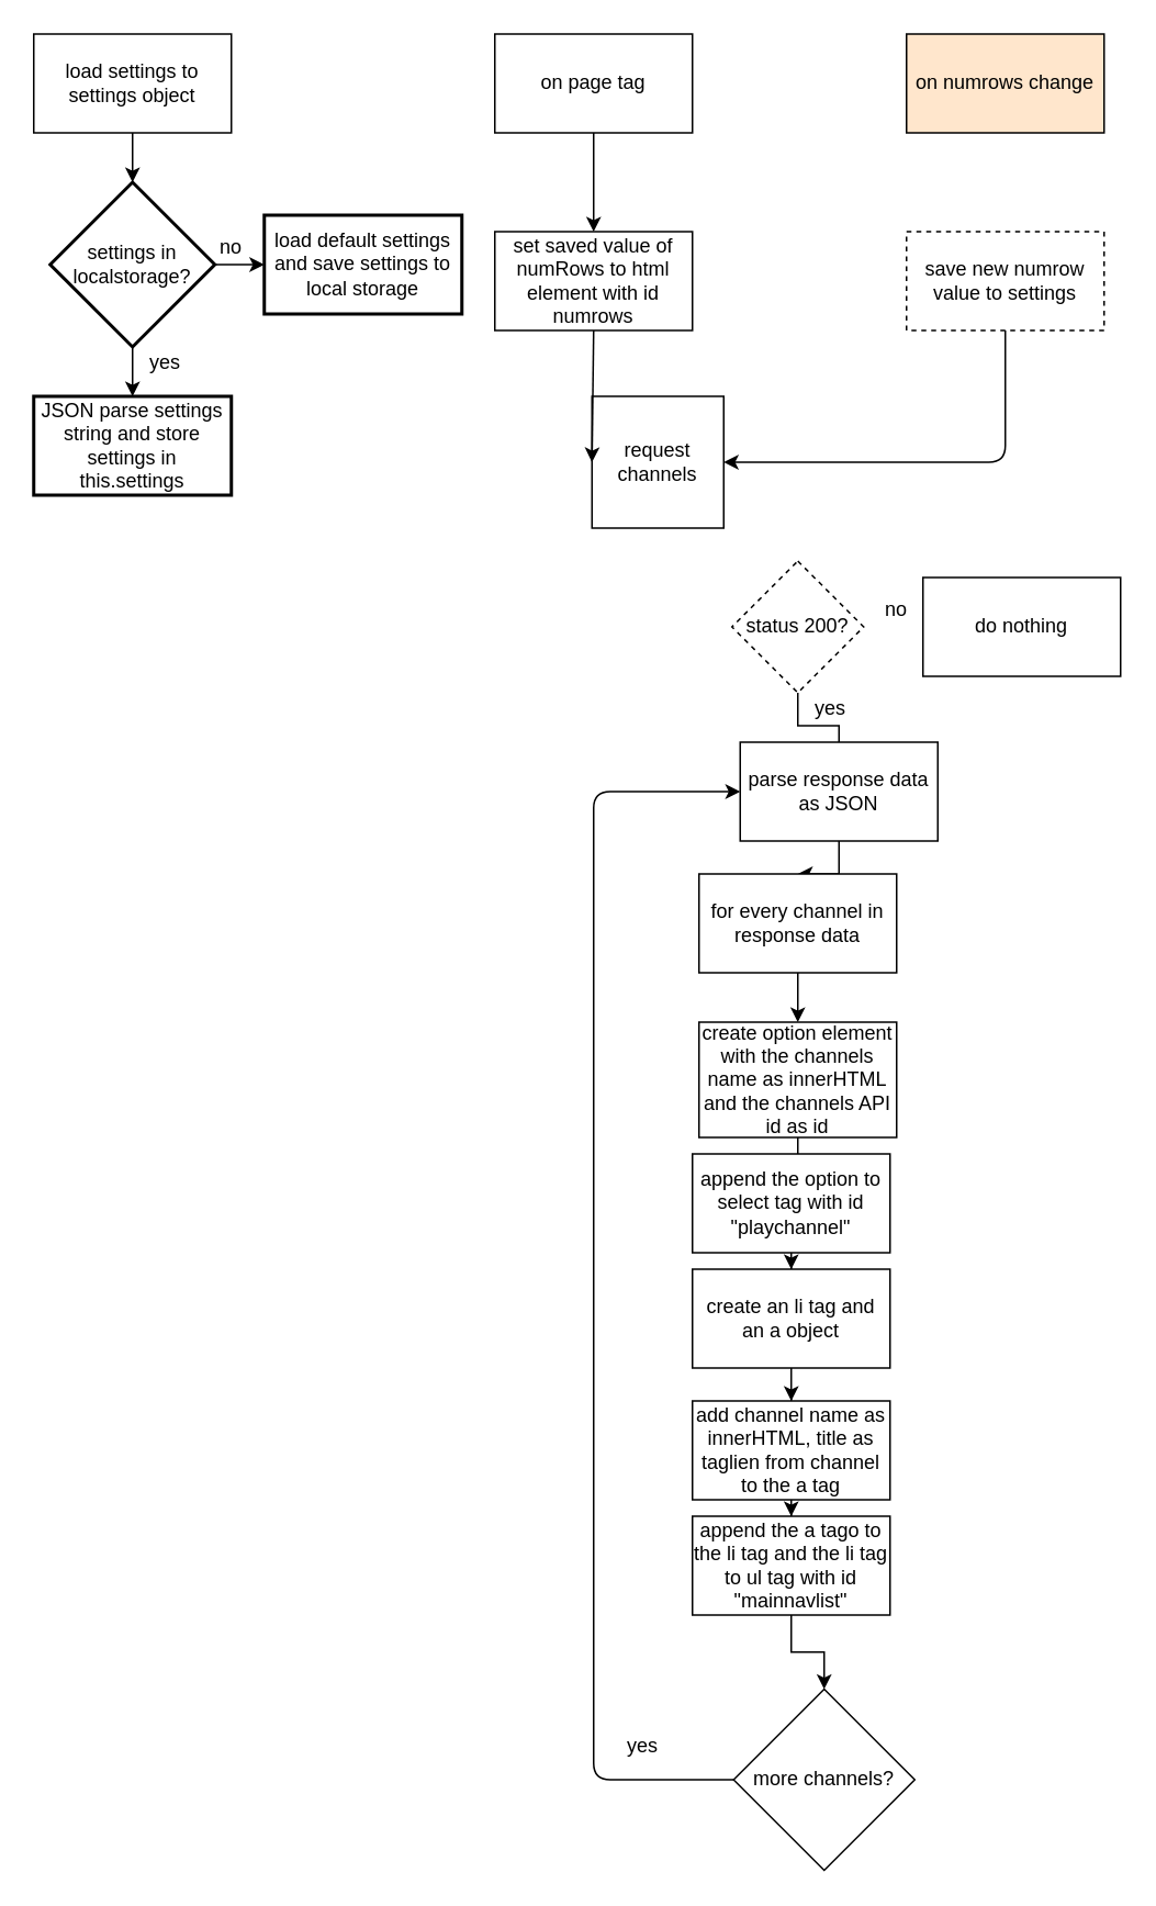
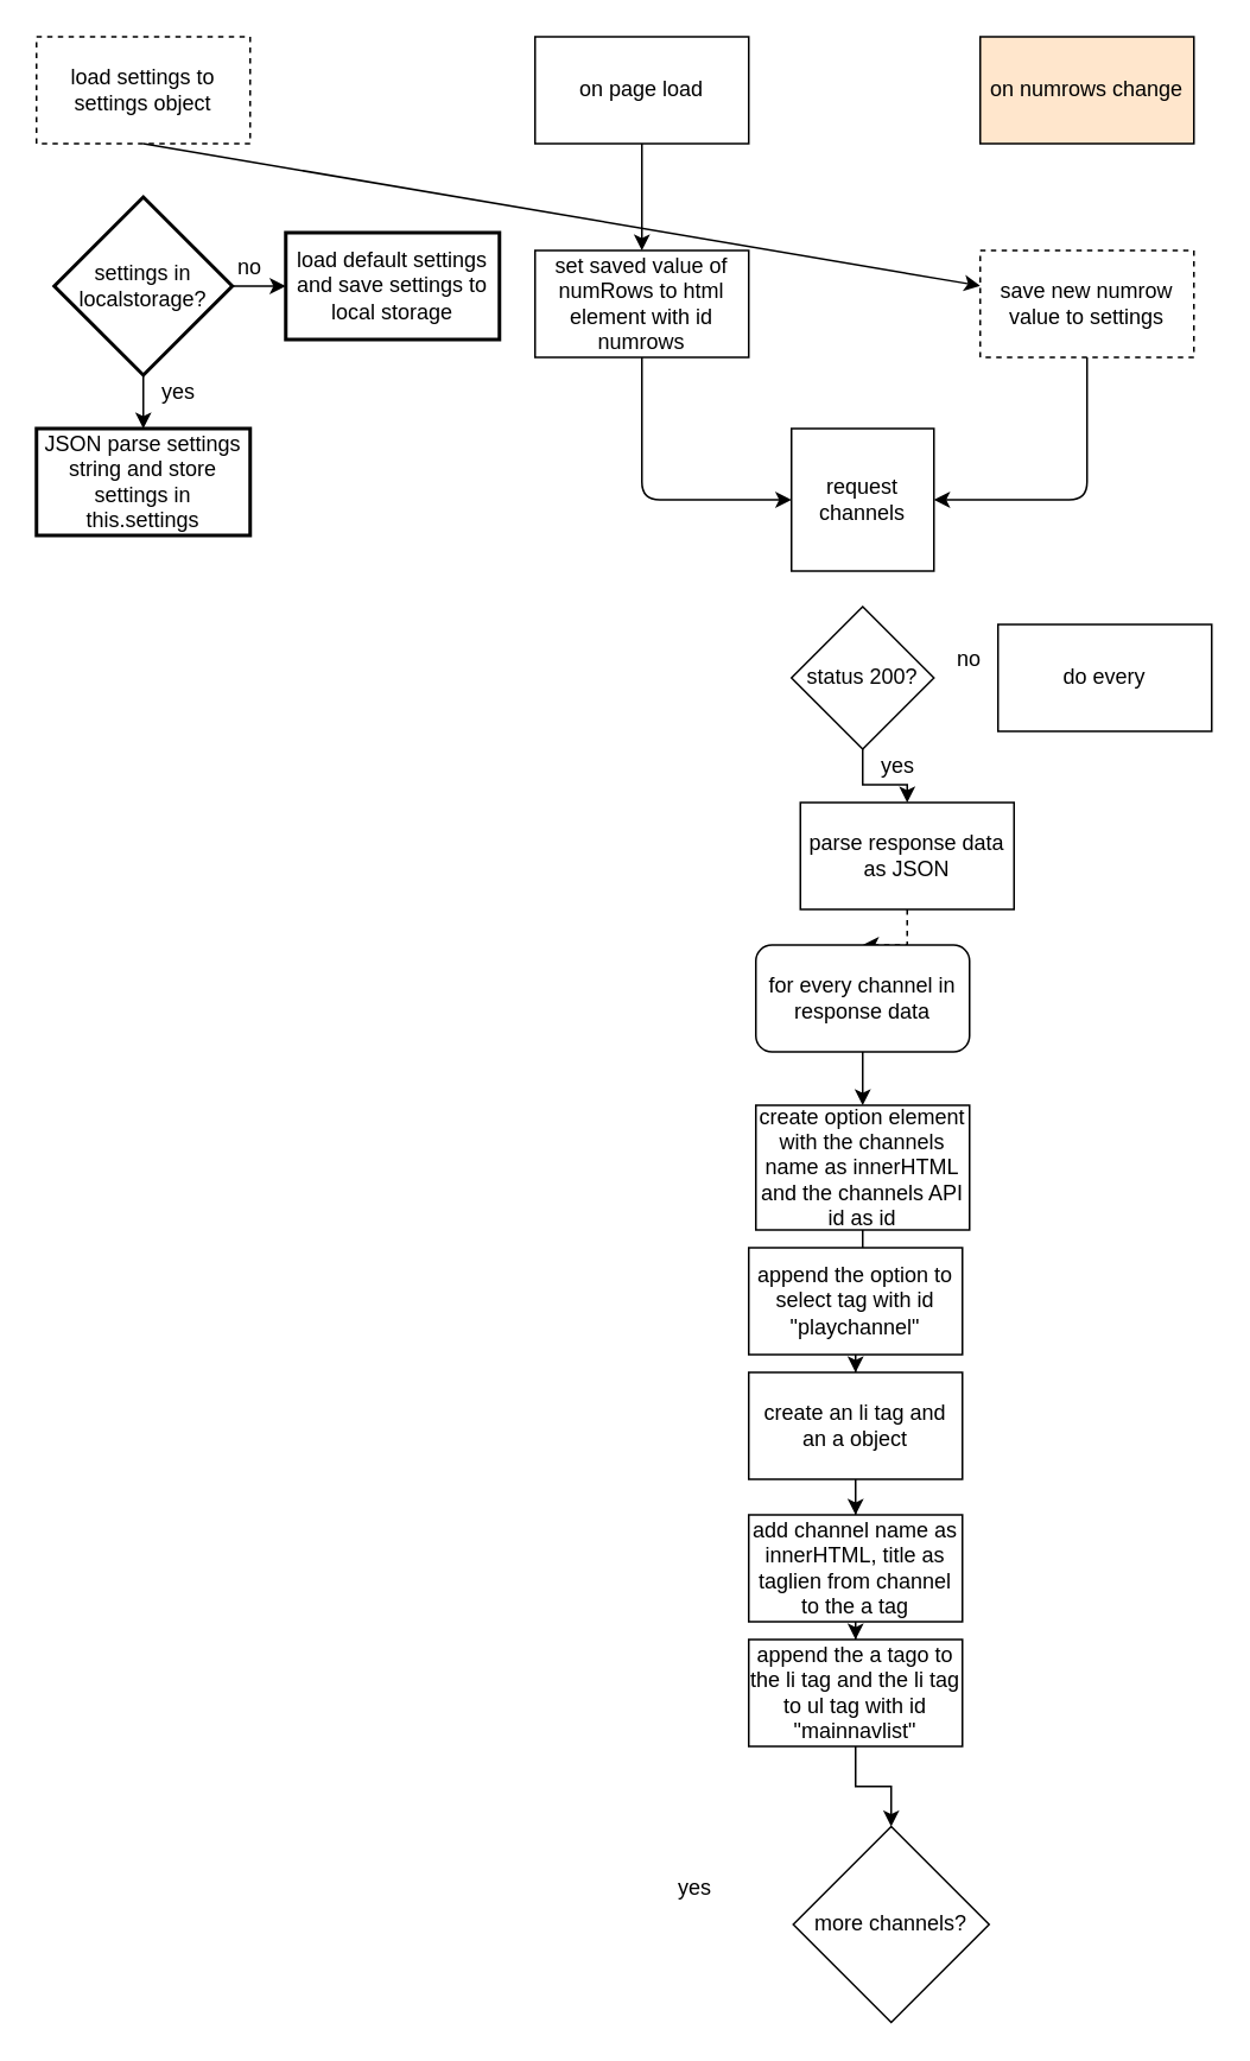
  <mxCell id="0" />
  <mxCell id="1" parent="0" />
- <mxCell id="2" value="load settings to settings object" style="rounded=0;whiteSpace=wrap;html=1;" vertex="1" parent="1"><mxGeometry x="20" y="20" width="120" height="60" as="geometry" /></mxCell>
+ <mxCell id="2" value="load settings to settings object" style="rounded=0;whiteSpace=wrap;html=1;dashed=1;" vertex="1" parent="1"><mxGeometry x="20" y="20" width="120" height="60" as="geometry" /></mxCell>
  <mxCell id="3" value="" style="edgeStyle=orthogonalEdgeStyle;rounded=0;orthogonalLoop=1;jettySize=auto;html=1;" edge="1" parent="1" source="5" target="7"><mxGeometry relative="1" as="geometry" /></mxCell>
  <mxCell id="4" value="" style="edgeStyle=orthogonalEdgeStyle;rounded=0;orthogonalLoop=1;jettySize=auto;html=1;" edge="1" parent="1" source="5" target="8"><mxGeometry relative="1" as="geometry" /></mxCell>
  <mxCell id="5" value="settings in localstorage?" style="strokeWidth=2;html=1;shape=mxgraph.flowchart.decision;whiteSpace=wrap;" vertex="1" parent="1"><mxGeometry x="30" y="110" width="100" height="100" as="geometry" /></mxCell>
- <mxCell id="6" value="" style="endArrow=classic;html=1;exitX=0.5;exitY=1;exitDx=0;exitDy=0;entryX=0.5;entryY=0;entryDx=0;entryDy=0;entryPerimeter=0;" edge="1" parent="1" source="2" target="5"><mxGeometry width="50" height="50" relative="1" as="geometry"><mxPoint x="270" y="280" as="sourcePoint" /><mxPoint x="320" y="230" as="targetPoint" /></mxGeometry></mxCell>
+ <mxCell id="6" value="" style="endArrow=classic;html=1;exitX=0.5;exitY=1;exitDx=0;exitDy=0;" edge="1" parent="1" source="2" target="37"><mxGeometry width="50" height="50" relative="1" as="geometry"><mxPoint x="270" y="280" as="sourcePoint" /><mxPoint x="320" y="230" as="targetPoint" /></mxGeometry></mxCell>
  <mxCell id="7" value="load default settings and save settings to local storage" style="whiteSpace=wrap;html=1;strokeWidth=2;" vertex="1" parent="1"><mxGeometry x="160" y="130" width="120" height="60" as="geometry" /></mxCell>
  <mxCell id="8" value="JSON parse settings string and store settings in this.settings" style="whiteSpace=wrap;html=1;strokeWidth=2;" vertex="1" parent="1"><mxGeometry x="20" y="240" width="120" height="60" as="geometry" /></mxCell>
- <mxCell id="9" value="request channels" style="whiteSpace=wrap;html=1;aspect=fixed;" vertex="1" parent="1"><mxGeometry x="359" y="240" width="80" height="80" as="geometry" /></mxCell>
- <mxCell id="10" value="" style="edgeStyle=orthogonalEdgeStyle;rounded=0;orthogonalLoop=1;jettySize=auto;html=1;endArrow=none;" edge="1" parent="1" source="11" target="14"><mxGeometry relative="1" as="geometry" /></mxCell>
- <mxCell id="11" value="status 200?" style="rhombus;whiteSpace=wrap;html=1;dashed=1;" vertex="1" parent="1"><mxGeometry x="444" y="340" width="80" height="80" as="geometry" /></mxCell>
- <mxCell id="12" value="do nothing" style="whiteSpace=wrap;html=1;" vertex="1" parent="1"><mxGeometry x="560" y="350" width="120" height="60" as="geometry" /></mxCell>
- <mxCell id="13" value="" style="edgeStyle=orthogonalEdgeStyle;rounded=0;orthogonalLoop=1;jettySize=auto;html=1;" edge="1" parent="1" source="14" target="16"><mxGeometry relative="1" as="geometry" /></mxCell>
+ <mxCell id="9" value="request channels" style="whiteSpace=wrap;html=1;aspect=fixed;" vertex="1" parent="1"><mxGeometry x="444" y="240" width="80" height="80" as="geometry" /></mxCell>
+ <mxCell id="10" value="" style="edgeStyle=orthogonalEdgeStyle;rounded=0;orthogonalLoop=1;jettySize=auto;html=1;" edge="1" parent="1" source="11" target="14"><mxGeometry relative="1" as="geometry" /></mxCell>
+ <mxCell id="11" value="status 200?" style="rhombus;whiteSpace=wrap;html=1;" vertex="1" parent="1"><mxGeometry x="444" y="340" width="80" height="80" as="geometry" /></mxCell>
+ <mxCell id="12" value="do every" style="whiteSpace=wrap;html=1;" vertex="1" parent="1"><mxGeometry x="560" y="350" width="120" height="60" as="geometry" /></mxCell>
+ <mxCell id="13" value="" style="edgeStyle=orthogonalEdgeStyle;rounded=0;orthogonalLoop=1;jettySize=auto;html=1;dashed=1;" edge="1" parent="1" source="14" target="16"><mxGeometry relative="1" as="geometry" /></mxCell>
  <mxCell id="14" value="parse response data as JSON" style="whiteSpace=wrap;html=1;" vertex="1" parent="1"><mxGeometry x="449" y="450" width="120" height="60" as="geometry" /></mxCell>
  <mxCell id="15" value="" style="edgeStyle=orthogonalEdgeStyle;rounded=0;orthogonalLoop=1;jettySize=auto;html=1;" edge="1" parent="1" source="16" target="18"><mxGeometry relative="1" as="geometry" /></mxCell>
- <mxCell id="16" value="for every channel in response data" style="whiteSpace=wrap;html=1;" vertex="1" parent="1"><mxGeometry x="424" y="530" width="120" height="60" as="geometry" /></mxCell>
+ <mxCell id="16" value="for every channel in response data" style="whiteSpace=wrap;html=1;rounded=1;" vertex="1" parent="1"><mxGeometry x="424" y="530" width="120" height="60" as="geometry" /></mxCell>
  <mxCell id="17" value="" style="edgeStyle=orthogonalEdgeStyle;rounded=0;orthogonalLoop=1;jettySize=auto;html=1;" edge="1" parent="1" source="18" target="20"><mxGeometry relative="1" as="geometry" /></mxCell>
  <mxCell id="18" value="create option element with the channels name as innerHTML and the channels API id as id" style="whiteSpace=wrap;html=1;" vertex="1" parent="1"><mxGeometry x="424" y="620" width="120" height="70" as="geometry" /></mxCell>
  <mxCell id="19" value="" style="edgeStyle=orthogonalEdgeStyle;rounded=0;orthogonalLoop=1;jettySize=auto;html=1;" edge="1" parent="1" source="20" target="22"><mxGeometry relative="1" as="geometry" /></mxCell>
  <mxCell id="20" value="append the option to select tag with id &quot;playchannel&quot;" style="whiteSpace=wrap;html=1;" vertex="1" parent="1"><mxGeometry x="420" y="700" width="120" height="60" as="geometry" /></mxCell>
  <mxCell id="21" value="" style="edgeStyle=orthogonalEdgeStyle;rounded=0;orthogonalLoop=1;jettySize=auto;html=1;" edge="1" parent="1" source="22" target="24"><mxGeometry relative="1" as="geometry" /></mxCell>
  <mxCell id="22" value="create an li tag and an a object" style="whiteSpace=wrap;html=1;" vertex="1" parent="1"><mxGeometry x="420" y="770" width="120" height="60" as="geometry" /></mxCell>
  <mxCell id="23" value="" style="edgeStyle=orthogonalEdgeStyle;rounded=0;orthogonalLoop=1;jettySize=auto;html=1;" edge="1" parent="1" source="24" target="26"><mxGeometry relative="1" as="geometry" /></mxCell>
  <mxCell id="24" value="add channel name as innerHTML, title as taglien from channel to the a tag" style="whiteSpace=wrap;html=1;" vertex="1" parent="1"><mxGeometry x="420" y="850" width="120" height="60" as="geometry" /></mxCell>
  <mxCell id="25" value="" style="edgeStyle=orthogonalEdgeStyle;rounded=0;orthogonalLoop=1;jettySize=auto;html=1;" edge="1" parent="1" source="26" target="27"><mxGeometry relative="1" as="geometry" /></mxCell>
  <mxCell id="26" value="append the a tago to the li tag and the li tag to ul tag with id &quot;mainnavlist&quot;" style="whiteSpace=wrap;html=1;" vertex="1" parent="1"><mxGeometry x="420" y="920" width="120" height="60" as="geometry" /></mxCell>
  <mxCell id="27" value="more channels?" style="rhombus;whiteSpace=wrap;html=1;" vertex="1" parent="1"><mxGeometry x="445" y="1025" width="110" height="110" as="geometry" /></mxCell>
  <mxCell id="28" value="yes" style="text;html=1;strokeColor=none;fillColor=none;align=center;verticalAlign=middle;whiteSpace=wrap;rounded=0;" vertex="1" parent="1"><mxGeometry x="80" y="210" width="40" height="20" as="geometry" /></mxCell>
  <mxCell id="29" value="no" style="text;html=1;strokeColor=none;fillColor=none;align=center;verticalAlign=middle;whiteSpace=wrap;rounded=0;" vertex="1" parent="1"><mxGeometry x="120" y="140" width="40" height="20" as="geometry" /></mxCell>
  <mxCell id="30" value="no" style="text;html=1;strokeColor=none;fillColor=none;align=center;verticalAlign=middle;whiteSpace=wrap;rounded=0;" vertex="1" parent="1"><mxGeometry x="524" y="360" width="40" height="20" as="geometry" /></mxCell>
  <mxCell id="31" value="yes" style="text;html=1;strokeColor=none;fillColor=none;align=center;verticalAlign=middle;whiteSpace=wrap;rounded=0;" vertex="1" parent="1"><mxGeometry x="484" y="420" width="40" height="20" as="geometry" /></mxCell>
- <mxCell id="32" value="" style="edgeStyle=elbowEdgeStyle;elbow=horizontal;endArrow=classic;html=1;exitX=0;exitY=0.5;exitDx=0;exitDy=0;entryX=0;entryY=0.5;entryDx=0;entryDy=0;" edge="1" parent="1" source="27" target="14"><mxGeometry width="50" height="50" relative="1" as="geometry"><mxPoint x="710" y="810" as="sourcePoint" /><mxPoint x="760" y="760" as="targetPoint" /><Array as="points"><mxPoint x="360" y="780" /></Array></mxGeometry></mxCell>
  <mxCell id="33" value="yes" style="text;html=1;strokeColor=none;fillColor=none;align=center;verticalAlign=middle;whiteSpace=wrap;rounded=0;" vertex="1" parent="1"><mxGeometry x="370" y="1050" width="40" height="20" as="geometry" /></mxCell>
  <mxCell id="34" value="" style="edgeStyle=orthogonalEdgeStyle;rounded=0;orthogonalLoop=1;jettySize=auto;html=1;" edge="1" parent="1" source="35" target="38"><mxGeometry relative="1" as="geometry" /></mxCell>
- <mxCell id="35" value="on page tag" style="rounded=0;whiteSpace=wrap;html=1;" vertex="1" parent="1"><mxGeometry x="300" y="20" width="120" height="60" as="geometry" /></mxCell>
+ <mxCell id="35" value="on page load" style="rounded=0;whiteSpace=wrap;html=1;" vertex="1" parent="1"><mxGeometry x="300" y="20" width="120" height="60" as="geometry" /></mxCell>
  <mxCell id="36" value="on numrows change" style="rounded=0;whiteSpace=wrap;html=1;fillColor=#ffe6cc;" vertex="1" parent="1"><mxGeometry x="550" y="20" width="120" height="60" as="geometry" /></mxCell>
  <mxCell id="37" value="save new numrow value to settings" style="whiteSpace=wrap;html=1;rounded=0;dashed=1;" vertex="1" parent="1"><mxGeometry x="550" y="140" width="120" height="60" as="geometry" /></mxCell>
  <mxCell id="38" value="set saved value of numRows to html element with id numrows" style="whiteSpace=wrap;html=1;rounded=0;" vertex="1" parent="1"><mxGeometry x="300" y="140" width="120" height="60" as="geometry" /></mxCell>
  <mxCell id="39" value="" style="edgeStyle=segmentEdgeStyle;endArrow=classic;html=1;exitX=0.5;exitY=1;exitDx=0;exitDy=0;entryX=0;entryY=0.5;entryDx=0;entryDy=0;" edge="1" parent="1" source="38" target="9"><mxGeometry width="50" height="50" relative="1" as="geometry"><mxPoint x="360" y="220" as="sourcePoint" /><mxPoint x="410" y="290" as="targetPoint" /><Array as="points"><mxPoint x="360" y="280" /></Array></mxGeometry></mxCell>
  <mxCell id="40" value="" style="edgeStyle=segmentEdgeStyle;endArrow=classic;html=1;entryX=1;entryY=0.5;entryDx=0;entryDy=0;exitX=0.5;exitY=1;exitDx=0;exitDy=0;" edge="1" parent="1" source="37" target="9"><mxGeometry width="50" height="50" relative="1" as="geometry"><mxPoint x="620" y="240" as="sourcePoint" /><mxPoint x="660" y="320" as="targetPoint" /><Array as="points"><mxPoint x="610" y="280" /></Array></mxGeometry></mxCell>
